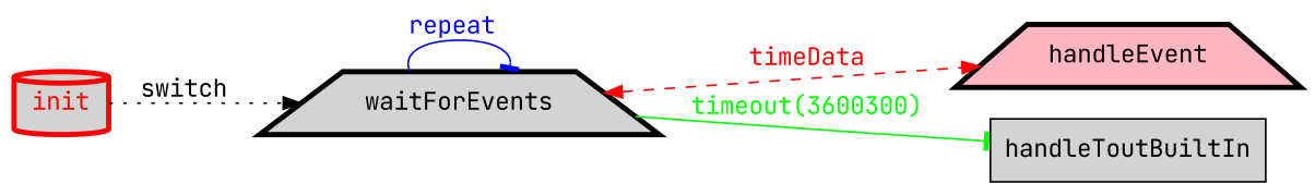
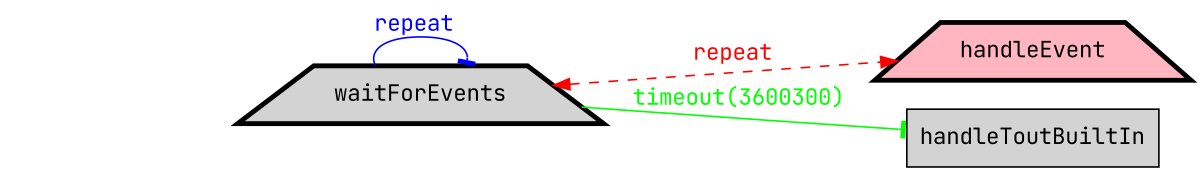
  digraph {
    fontname="JetBrains Mono"
    rankdir=LR
    node [color=black fillcolor=lightgrey fontcolor=black fontname="JetBrains Mono" penwidth=3 shape=trapezium style=filled]
    edge [arrowhead=tee fontname="JetBrains Mono" style=solid]
-   init [color=red fontcolor=red shape=cylinder]
    waitForEvents
    handleEvent [fillcolor=lightpink]
    handleToutBuiltIn [shape=box color="" fontcolor="" penwidth=""]
-   init -> waitForEvents [arrowhead=normal color=black fontcolor=black label=switch style=dotted]
    waitForEvents -> waitForEvents [color=blue fontcolor=blue label="repeat "]
-   waitForEvents -> handleEvent [color=red dir=both fontcolor=red label=timeData style=dashed arrowhead=""]
+   waitForEvents -> handleEvent [color=red dir=both fontcolor=red label="repeat " style=dashed arrowhead=""]
    waitForEvents -> handleToutBuiltIn [color=green fontcolor=green label="timeout(3600300)"]
  }
